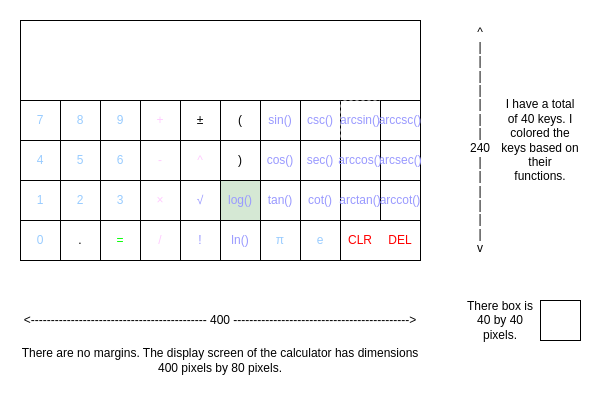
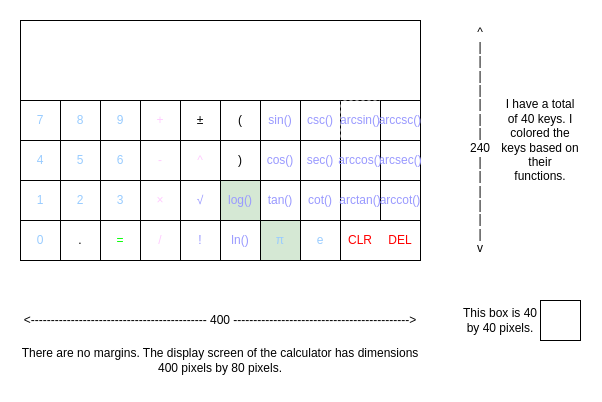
  <mxCell id="0" />
  <mxCell id="1" parent="0" />
  <mxCell id="2" value="" style="rounded=0;whiteSpace=wrap;html=1;" parent="1" vertex="1"><mxGeometry width="400" height="240" as="geometry" x="20" y="20" /></mxCell>
  <mxCell id="3" value="" style="whiteSpace=wrap;html=1;aspect=fixed;" parent="1" vertex="1"><mxGeometry y="100" width="40" height="40" as="geometry" x="20" /></mxCell>
  <mxCell id="4" value="" style="rounded=0;whiteSpace=wrap;html=1;" parent="1" vertex="1"><mxGeometry width="400" height="80" as="geometry" x="20" y="20" /></mxCell>
  <mxCell id="5" style="edgeStyle=orthogonalEdgeStyle;rounded=0;orthogonalLoop=1;jettySize=auto;html=1;exitX=0.5;exitY=1;exitDx=0;exitDy=0;" parent="1" source="2" target="2" edge="1"><mxGeometry relative="1" as="geometry" /></mxCell>
  <mxCell id="6" value="" style="whiteSpace=wrap;html=1;aspect=fixed;" parent="1" vertex="1"><mxGeometry y="140" width="40" height="40" as="geometry" x="20" /></mxCell>
  <mxCell id="7" value="" style="whiteSpace=wrap;html=1;aspect=fixed;" parent="1" vertex="1"><mxGeometry y="180" width="40" height="40" as="geometry" x="20" /></mxCell>
  <mxCell id="8" value="" style="whiteSpace=wrap;html=1;aspect=fixed;" parent="1" vertex="1"><mxGeometry y="220" width="40" height="40" as="geometry" x="20" /></mxCell>
  <mxCell id="9" value="" style="whiteSpace=wrap;html=1;aspect=fixed;" parent="1" vertex="1"><mxGeometry x="60" y="100" width="40" height="40" as="geometry" /></mxCell>
  <mxCell id="10" value="" style="whiteSpace=wrap;html=1;aspect=fixed;" parent="1" vertex="1"><mxGeometry x="60" y="140" width="40" height="40" as="geometry" /></mxCell>
  <mxCell id="11" value="" style="whiteSpace=wrap;html=1;aspect=fixed;" parent="1" vertex="1"><mxGeometry x="60" y="180" width="40" height="40" as="geometry" /></mxCell>
  <mxCell id="12" value="" style="whiteSpace=wrap;html=1;aspect=fixed;" parent="1" vertex="1"><mxGeometry x="60" y="220" width="40" height="40" as="geometry" /></mxCell>
  <mxCell id="13" value="" style="whiteSpace=wrap;html=1;aspect=fixed;" parent="1" vertex="1"><mxGeometry x="100" y="100" width="40" height="40" as="geometry" /></mxCell>
  <mxCell id="14" value="" style="whiteSpace=wrap;html=1;aspect=fixed;" parent="1" vertex="1"><mxGeometry x="100" y="180" width="40" height="40" as="geometry" /></mxCell>
  <mxCell id="15" value="" style="whiteSpace=wrap;html=1;aspect=fixed;" parent="1" vertex="1"><mxGeometry x="100" y="140" width="40" height="40" as="geometry" /></mxCell>
  <mxCell id="16" value="" style="whiteSpace=wrap;html=1;aspect=fixed;" parent="1" vertex="1"><mxGeometry x="100" y="220" width="40" height="40" as="geometry" /></mxCell>
  <mxCell id="17" value="1" style="text;html=1;strokeColor=none;fillColor=none;align=center;verticalAlign=middle;whiteSpace=wrap;rounded=0;fontColor=#99CCFF;" parent="1" vertex="1"><mxGeometry y="180" width="40" height="40" as="geometry" x="20" /></mxCell>
  <mxCell id="18" value="2" style="text;html=1;strokeColor=none;fillColor=none;align=center;verticalAlign=middle;whiteSpace=wrap;rounded=0;fontColor=#99CCFF;" parent="1" vertex="1"><mxGeometry x="60" y="180" width="40" height="40" as="geometry" /></mxCell>
  <mxCell id="19" value="3" style="text;html=1;strokeColor=none;fillColor=none;align=center;verticalAlign=middle;whiteSpace=wrap;rounded=0;fontColor=#99CCFF;" parent="1" vertex="1"><mxGeometry x="100" y="180" width="40" height="40" as="geometry" /></mxCell>
  <mxCell id="20" value="4" style="text;html=1;strokeColor=none;fillColor=none;align=center;verticalAlign=middle;whiteSpace=wrap;rounded=0;fontColor=#99CCFF;" parent="1" vertex="1"><mxGeometry y="140" width="40" height="40" as="geometry" x="20" /></mxCell>
  <mxCell id="21" value="5" style="text;html=1;strokeColor=none;fillColor=none;align=center;verticalAlign=middle;whiteSpace=wrap;rounded=0;fontColor=#99CCFF;" parent="1" vertex="1"><mxGeometry x="60" y="140" width="40" height="40" as="geometry" /></mxCell>
  <mxCell id="22" value="6" style="text;html=1;strokeColor=none;fillColor=none;align=center;verticalAlign=middle;whiteSpace=wrap;rounded=0;fontColor=#99CCFF;" parent="1" vertex="1"><mxGeometry x="100" y="140" width="40" height="40" as="geometry" /></mxCell>
  <mxCell id="23" value="7" style="text;html=1;strokeColor=#000000;fillColor=none;align=center;verticalAlign=middle;whiteSpace=wrap;rounded=0;fontColor=#99CCFF;labelBackgroundColor=none;labelBorderColor=none;" parent="1" vertex="1"><mxGeometry y="100" width="40" height="40" as="geometry" x="20" /></mxCell>
  <mxCell id="24" value="8" style="text;html=1;strokeColor=none;fillColor=none;align=center;verticalAlign=middle;whiteSpace=wrap;rounded=0;fontColor=#99CCFF;" parent="1" vertex="1"><mxGeometry x="60" y="100" width="40" height="40" as="geometry" /></mxCell>
  <mxCell id="25" value="9" style="text;html=1;strokeColor=none;fillColor=none;align=center;verticalAlign=middle;whiteSpace=wrap;rounded=0;fontColor=#99CCFF;" parent="1" vertex="1"><mxGeometry x="100" y="100" width="40" height="40" as="geometry" /></mxCell>
  <mxCell id="26" value="0" style="text;html=1;strokeColor=none;fillColor=none;align=center;verticalAlign=middle;whiteSpace=wrap;rounded=0;fontColor=#99CCFF;" parent="1" vertex="1"><mxGeometry y="220" width="40" height="40" as="geometry" x="20" /></mxCell>
  <mxCell id="27" value="." style="text;html=1;strokeColor=default;fillColor=none;align=center;verticalAlign=middle;whiteSpace=wrap;rounded=0;fontColor=#000000;" parent="1" vertex="1"><mxGeometry x="60" y="220" width="40" height="40" as="geometry" /></mxCell>
  <mxCell id="28" value="=" style="text;html=1;strokeColor=#000000;fillColor=none;align=center;verticalAlign=middle;whiteSpace=wrap;rounded=0;fontColor=#00FF00;" parent="1" vertex="1"><mxGeometry x="100" y="220" width="40" height="40" as="geometry" /></mxCell>
  <mxCell id="29" value="+" style="rounded=0;whiteSpace=wrap;html=1;fontColor=#FFCCFF;" parent="1" vertex="1"><mxGeometry x="140" y="100" width="40" height="40" as="geometry" /></mxCell>
  <mxCell id="30" value="-" style="rounded=0;whiteSpace=wrap;html=1;fontColor=#FFCCFF;" parent="1" vertex="1"><mxGeometry x="140" y="140" width="40" height="40" as="geometry" /></mxCell>
  <mxCell id="31" value="/" style="rounded=0;whiteSpace=wrap;html=1;fontColor=#FFCCFF;" parent="1" vertex="1"><mxGeometry x="140" y="220" width="40" height="40" as="geometry" /></mxCell>
  <mxCell id="32" value="(" style="rounded=0;whiteSpace=wrap;html=1;" parent="1" vertex="1"><mxGeometry x="220" y="100" width="40" height="40" as="geometry" /></mxCell>
  <mxCell id="33" value="log()" style="rounded=0;whiteSpace=wrap;html=1;fontColor=#9999FF;fillColor=#d5e8d4;" parent="1" vertex="1"><mxGeometry x="220" y="180" width="40" height="40" as="geometry" /></mxCell>
  <mxCell id="34" value="!" style="rounded=0;whiteSpace=wrap;html=1;fontColor=#9999FF;" parent="1" vertex="1"><mxGeometry x="180" y="220" width="40" height="40" as="geometry" /></mxCell>
  <mxCell id="35" value="ln()" style="rounded=0;whiteSpace=wrap;html=1;fontColor=#9999FF;" parent="1" vertex="1"><mxGeometry x="220" y="220" width="40" height="40" as="geometry" /></mxCell>
  <mxCell id="36" value="^" style="rounded=0;whiteSpace=wrap;html=1;fontColor=#FFCCFF;" parent="1" vertex="1"><mxGeometry x="180" y="140" width="40" height="40" as="geometry" /></mxCell>
  <mxCell id="37" value=")" style="rounded=0;whiteSpace=wrap;html=1;" parent="1" vertex="1"><mxGeometry x="220" y="140" width="40" height="40" as="geometry" /></mxCell>
- <mxCell id="38" value="π" style="rounded=0;whiteSpace=wrap;html=1;fontColor=#99CCFF;" parent="1" vertex="1"><mxGeometry x="260" y="220" width="40" height="40" as="geometry" /></mxCell>
+ <mxCell id="38" value="π" style="rounded=0;whiteSpace=wrap;html=1;fontColor=#99CCFF;fillColor=#d5e8d4;" parent="1" vertex="1"><mxGeometry x="260" y="220" width="40" height="40" as="geometry" /></mxCell>
  <mxCell id="39" value="tan()" style="rounded=0;whiteSpace=wrap;html=1;fontColor=#9999FF;" parent="1" vertex="1"><mxGeometry x="260" y="180" width="40" height="40" as="geometry" /></mxCell>
  <mxCell id="40" value="cos()" style="rounded=0;whiteSpace=wrap;html=1;fontColor=#9999FF;" parent="1" vertex="1"><mxGeometry x="260" y="140" width="40" height="40" as="geometry" /></mxCell>
  <mxCell id="41" value="sin()" style="rounded=0;whiteSpace=wrap;html=1;fontColor=#9999FF;" parent="1" vertex="1"><mxGeometry x="260" y="100" width="40" height="40" as="geometry" /></mxCell>
  <mxCell id="42" value="e" style="rounded=0;whiteSpace=wrap;html=1;fontColor=#99CCFF;" parent="1" vertex="1"><mxGeometry x="300" y="220" width="40" height="40" as="geometry" /></mxCell>
  <mxCell id="43" value="cot()" style="rounded=0;whiteSpace=wrap;html=1;fontColor=#9999FF;" parent="1" vertex="1"><mxGeometry x="300" y="180" width="40" height="40" as="geometry" /></mxCell>
  <mxCell id="44" value="csc()" style="rounded=0;whiteSpace=wrap;html=1;fontColor=#9999FF;" parent="1" vertex="1"><mxGeometry x="300" y="100" width="40" height="40" as="geometry" /></mxCell>
  <mxCell id="45" value="sec()" style="rounded=0;whiteSpace=wrap;html=1;fontColor=#9999FF;" parent="1" vertex="1"><mxGeometry x="300" y="140" width="40" height="40" as="geometry" /></mxCell>
  <mxCell id="46" value="arctan()" style="rounded=0;whiteSpace=wrap;html=1;fontColor=#9999FF;" parent="1" vertex="1"><mxGeometry x="340" y="180" width="40" height="40" as="geometry" /></mxCell>
  <mxCell id="47" value="arcsin()" style="rounded=0;whiteSpace=wrap;html=1;fontColor=#9999FF;dashed=1;" parent="1" vertex="1"><mxGeometry x="340" y="100" width="40" height="40" as="geometry" /></mxCell>
  <mxCell id="48" value="arcsec()" style="rounded=0;whiteSpace=wrap;html=1;fontColor=#9999FF;" parent="1" vertex="1"><mxGeometry x="380" y="140" width="40" height="40" as="geometry" /></mxCell>
  <mxCell id="49" value="arccos()" style="rounded=0;whiteSpace=wrap;html=1;fontColor=#9999FF;" parent="1" vertex="1"><mxGeometry x="340" y="140" width="40" height="40" as="geometry" /></mxCell>
  <mxCell id="50" value="arccot()" style="rounded=0;whiteSpace=wrap;html=1;fontColor=#9999FF;" parent="1" vertex="1"><mxGeometry x="380" y="180" width="40" height="40" as="geometry" /></mxCell>
  <mxCell id="51" value="arccsc()" style="rounded=0;whiteSpace=wrap;html=1;fontColor=#9999FF;" parent="1" vertex="1"><mxGeometry x="380" y="100" width="40" height="40" as="geometry" /></mxCell>
  <mxCell id="52" value="×" style="rounded=0;whiteSpace=wrap;html=1;fontColor=#FFCCFF;" parent="1" vertex="1"><mxGeometry x="140" y="180" width="40" height="40" as="geometry" /></mxCell>
  <mxCell id="53" value="√" style="rounded=0;whiteSpace=wrap;html=1;fontColor=#9999FF;" parent="1" vertex="1"><mxGeometry x="180" y="180" width="40" height="40" as="geometry" /></mxCell>
  <mxCell id="54" value="CLR" style="text;html=1;strokeColor=none;fillColor=none;align=center;verticalAlign=middle;whiteSpace=wrap;rounded=0;labelBorderColor=none;fontColor=#FF0000;" parent="1" vertex="1"><mxGeometry x="340" y="220" width="40" height="40" as="geometry" /></mxCell>
  <mxCell id="55" value="&amp;lt;-------------------------------------------- 400 --------------------------------------------&amp;gt;" style="text;html=1;strokeColor=none;fillColor=none;align=center;verticalAlign=middle;whiteSpace=wrap;rounded=0;" parent="1" vertex="1"><mxGeometry y="300" width="400" height="40" as="geometry" x="20" /></mxCell>
  <mxCell id="56" value="^&lt;br&gt;|&lt;br&gt;|&lt;br&gt;|&lt;br&gt;|&lt;br&gt;|&lt;br&gt;|&lt;br&gt;|&lt;br&gt;240&lt;br&gt;|&lt;br&gt;|&lt;br&gt;|&lt;br&gt;|&lt;br&gt;|&lt;br&gt;|&lt;br&gt;v" style="text;html=1;strokeColor=none;fillColor=none;align=center;verticalAlign=middle;whiteSpace=wrap;rounded=0;" parent="1" vertex="1"><mxGeometry x="460" width="40" height="240" as="geometry" y="20" /></mxCell>
  <mxCell id="57" value="There are no margins. The display screen of the calculator has dimensions 400 pixels by 80 pixels." style="text;html=1;strokeColor=none;fillColor=none;align=center;verticalAlign=middle;whiteSpace=wrap;rounded=0;" parent="1" vertex="1"><mxGeometry y="340" width="400" height="40" as="geometry" x="20" /></mxCell>
- <mxCell id="58" value="There box is 40 by 40 pixels." style="text;html=1;strokeColor=none;fillColor=none;align=center;verticalAlign=middle;whiteSpace=wrap;rounded=0;" parent="1" vertex="1"><mxGeometry x="460" y="300" width="80" height="40" as="geometry" /></mxCell>
+ <mxCell id="58" value="This box is 40 by 40 pixels." style="text;html=1;strokeColor=none;fillColor=none;align=center;verticalAlign=middle;whiteSpace=wrap;rounded=0;" parent="1" vertex="1"><mxGeometry x="460" y="300" width="80" height="40" as="geometry" /></mxCell>
  <mxCell id="59" value="" style="rounded=0;whiteSpace=wrap;html=1;" parent="1" vertex="1"><mxGeometry x="540" y="300" width="40" height="40" as="geometry" /></mxCell>
  <mxCell id="60" value="I have a total of 40 keys. I colored the keys based on their functions." style="text;html=1;strokeColor=none;fillColor=none;align=center;verticalAlign=middle;whiteSpace=wrap;rounded=0;" parent="1" vertex="1"><mxGeometry x="500" width="80" height="240" as="geometry" y="20" /></mxCell>
  <mxCell id="61" value="±" style="text;html=1;strokeColor=none;fillColor=none;align=center;verticalAlign=middle;whiteSpace=wrap;rounded=0;" parent="1" vertex="1"><mxGeometry x="180" y="100" width="40" height="40" as="geometry" /></mxCell>
  <mxCell id="62" value="DEL" style="text;html=1;strokeColor=none;fillColor=none;align=center;verticalAlign=middle;whiteSpace=wrap;rounded=0;fontColor=#FF0000;" parent="1" vertex="1"><mxGeometry x="380" y="220" width="40" height="40" as="geometry" /></mxCell>
